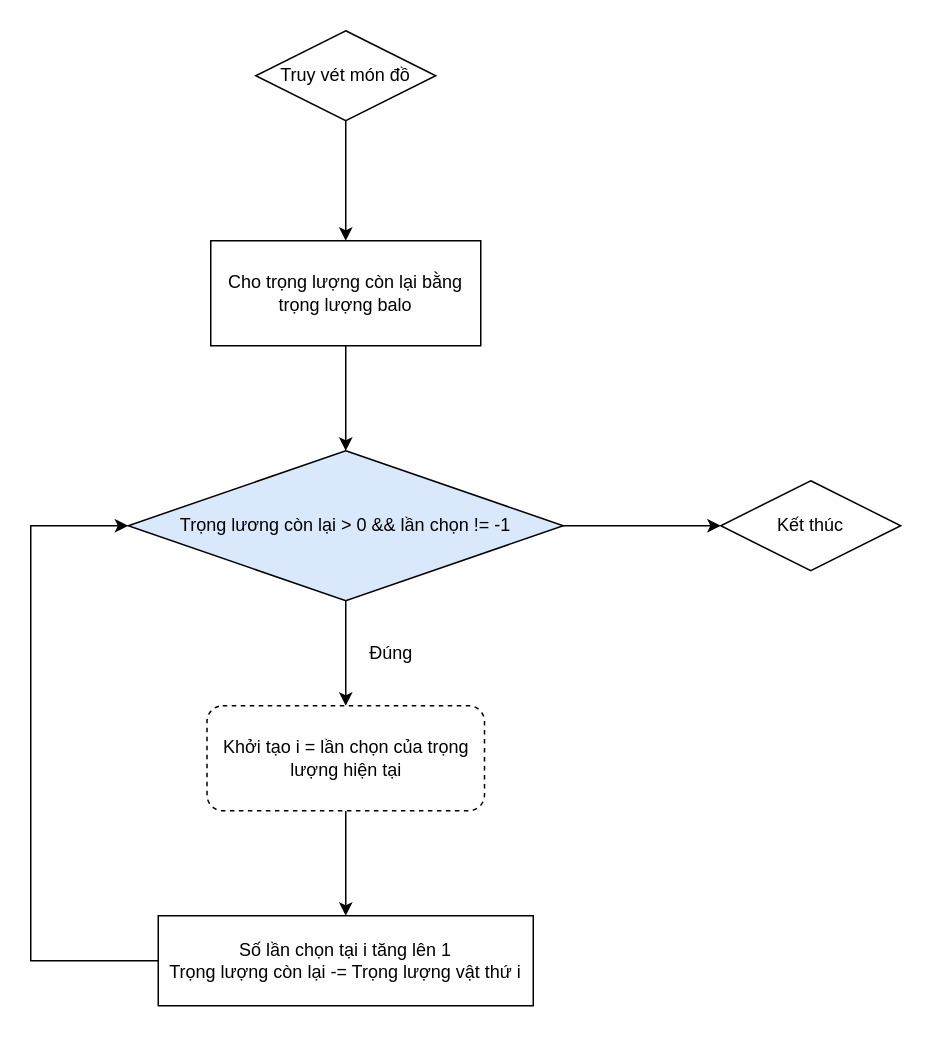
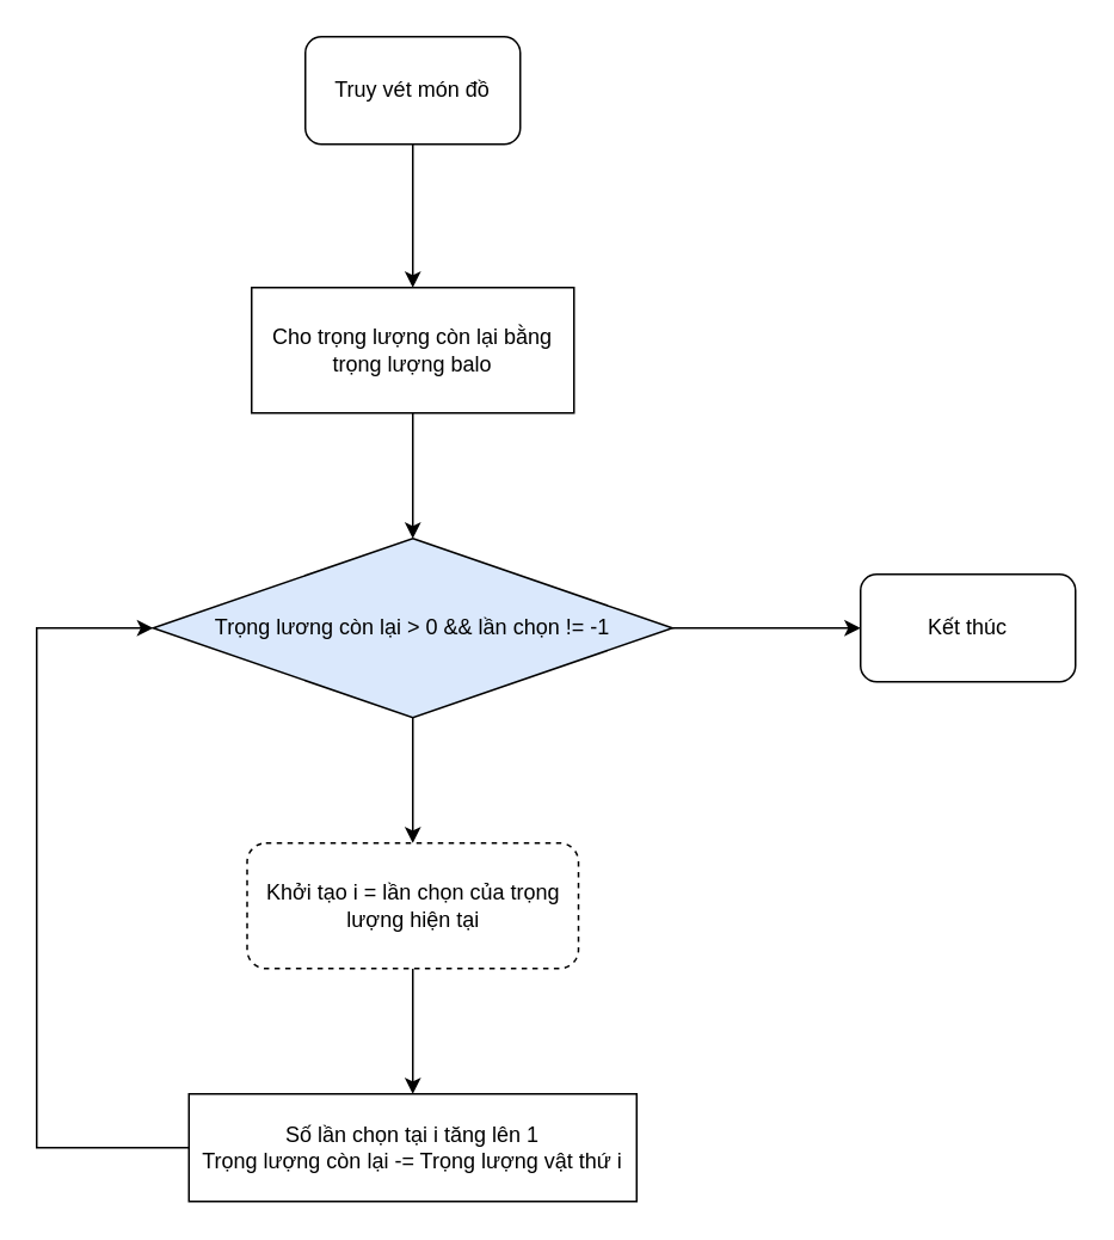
  <mxCell id="0" />
  <mxCell id="1" parent="0" />
  <mxCell id="2" value="" style="edgeStyle=orthogonalEdgeStyle;rounded=0;orthogonalLoop=1;jettySize=auto;html=1;" edge="1" parent="1" source="3" target="5"><mxGeometry relative="1" as="geometry" /></mxCell>
- <mxCell id="3" value="Truy vét món đồ" style="rhombus;whiteSpace=wrap;html=1;" vertex="1" parent="1"><mxGeometry x="170" y="20" width="120" height="60" as="geometry" /></mxCell>
+ <mxCell id="3" value="Truy vét món đồ" style="rounded=1;whiteSpace=wrap;html=1;" vertex="1" parent="1"><mxGeometry x="170" y="20" width="120" height="60" as="geometry" /></mxCell>
  <mxCell id="4" value="" style="edgeStyle=orthogonalEdgeStyle;rounded=0;orthogonalLoop=1;jettySize=auto;html=1;" edge="1" parent="1" source="5" target="8"><mxGeometry relative="1" as="geometry" /></mxCell>
  <mxCell id="5" value="Cho trọng lượng còn lại bằng trọng lượng balo" style="rounded=0;whiteSpace=wrap;html=1;" vertex="1" parent="1"><mxGeometry x="140" y="160" width="180" height="70" as="geometry" /></mxCell>
  <mxCell id="6" value="" style="edgeStyle=orthogonalEdgeStyle;rounded=0;orthogonalLoop=1;jettySize=auto;html=1;" edge="1" parent="1" source="8" target="11"><mxGeometry relative="1" as="geometry" /></mxCell>
  <mxCell id="7" value="" style="edgeStyle=orthogonalEdgeStyle;rounded=0;orthogonalLoop=1;jettySize=auto;html=1;" edge="1" parent="1" source="8" target="10"><mxGeometry relative="1" as="geometry" /></mxCell>
  <mxCell id="8" value="Trọng lương còn lại &amp;gt; 0 &amp;amp;&amp;amp; lần chọn != -1" style="rhombus;whiteSpace=wrap;html=1;fillColor=#dae8fc;" vertex="1" parent="1"><mxGeometry x="85" y="300" width="290" height="100" as="geometry" /></mxCell>
  <mxCell id="9" value="" style="edgeStyle=orthogonalEdgeStyle;rounded=0;orthogonalLoop=1;jettySize=auto;html=1;" edge="1" parent="1" source="10" target="12"><mxGeometry relative="1" as="geometry" /></mxCell>
  <mxCell id="10" value="Khởi tạo i = lần chọn của trọng lượng hiện tại" style="rounded=1;whiteSpace=wrap;html=1;dashed=1;" vertex="1" parent="1"><mxGeometry x="137.5" y="470" width="185" height="70" as="geometry" /></mxCell>
- <mxCell id="11" value="Kết thúc" style="rhombus;whiteSpace=wrap;html=1;" vertex="1" parent="1"><mxGeometry x="480" y="320" width="120" height="60" as="geometry" /></mxCell>
+ <mxCell id="11" value="Kết thúc" style="rounded=1;whiteSpace=wrap;html=1;" vertex="1" parent="1"><mxGeometry x="480" y="320" width="120" height="60" as="geometry" /></mxCell>
  <mxCell id="12" value="Số lần chọn tại i tăng lên 1&lt;div&gt;Trọng lượng còn lại -= Trọng lượng vật thứ i&lt;/div&gt;" style="rounded=0;whiteSpace=wrap;html=1;" vertex="1" parent="1"><mxGeometry x="105" y="610" width="250" height="60" as="geometry" /></mxCell>
  <mxCell id="13" value="" style="endArrow=classic;html=1;rounded=0;exitX=0;exitY=0.5;exitDx=0;exitDy=0;entryX=0;entryY=0.5;entryDx=0;entryDy=0;" edge="1" parent="1" source="12" target="8"><mxGeometry width="50" height="50" relative="1" as="geometry"><mxPoint x="220" y="360" as="sourcePoint" /><mxPoint x="270" y="310" as="targetPoint" /><Array as="points"><mxPoint x="20" y="640" /><mxPoint x="20" y="350" /></Array></mxGeometry></mxCell>
- <mxCell id="14" value="Đúng" style="text;html=1;align=center;verticalAlign=middle;resizable=0;points=[];autosize=1;strokeColor=none;fillColor=none;" vertex="1" parent="1"><mxGeometry x="235" y="420" width="50" height="30" as="geometry" /></mxCell>
